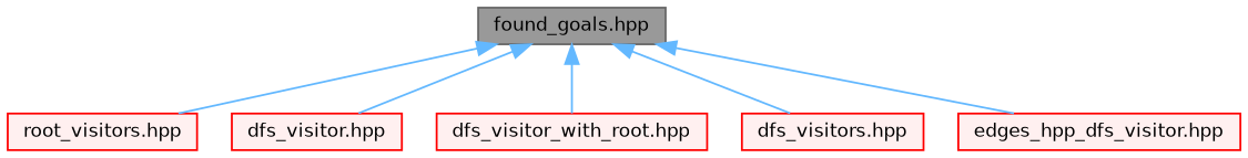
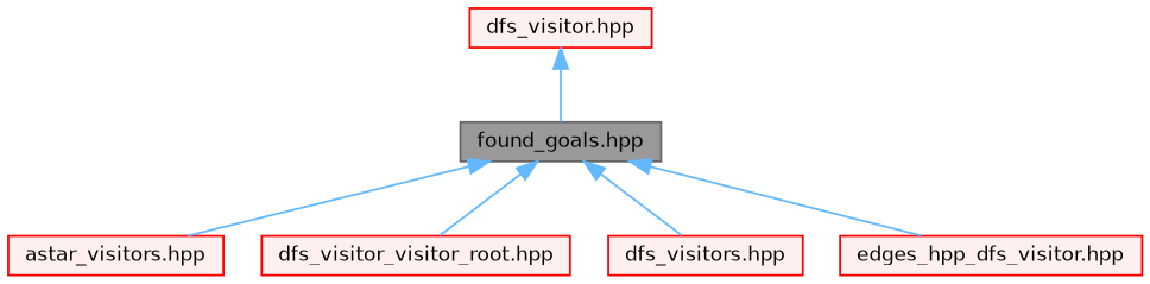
  digraph {
    node [color=red fillcolor="#FFF0F0" fontname=Helvetica fontsize=10 shape=box style=filled]
    edge [color=steelblue1 dir=back fontname=Helvetica fontsize=10 labelfontname=Helvetica labelfontsize=10 style=solid]
    n1 [color=gray40 fillcolor=grey60 fontcolor=black height=0.2 label="found_goals.hpp" width=0.4]
-   n2 [height=0.2 label="root_visitors.hpp" width=0.4]
+   n2 [height=0.2 label="astar_visitors.hpp" width=0.4]
    n3 [height=0.2 label="dfs_visitor.hpp" width=0.4]
-   n4 [height=0.2 label="dfs_visitor_with_root.hpp" width=0.4]
+   n4 [height=0.2 label="dfs_visitor_visitor_root.hpp" width=0.4]
    n5 [height=0.2 label="dfs_visitors.hpp" width=0.4]
    n6 [height=0.2 label="edges_hpp_dfs_visitor.hpp" width=0.4]
    n1 -> n2
-   n1 -> n3
+   n3 -> n1
    n1 -> n4
    n1 -> n5
    n1 -> n6
  }
